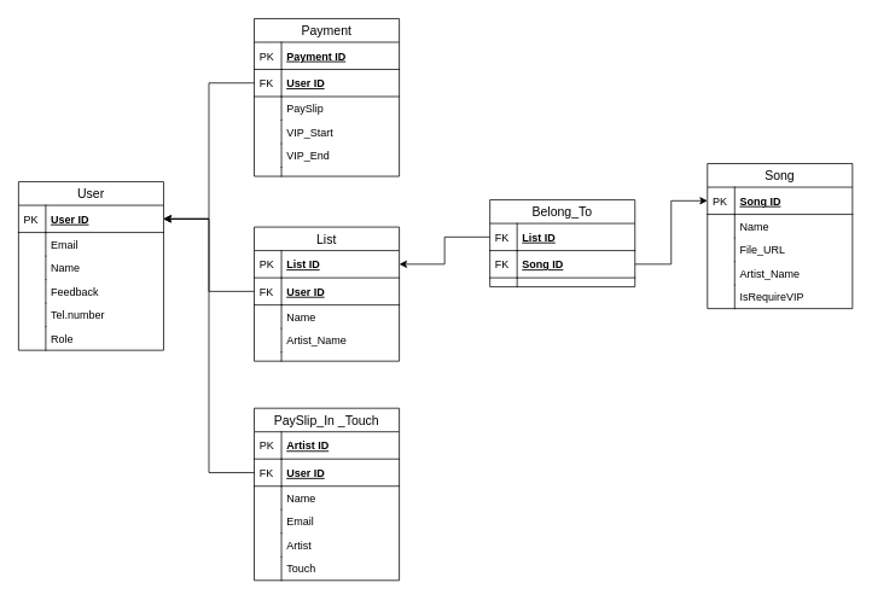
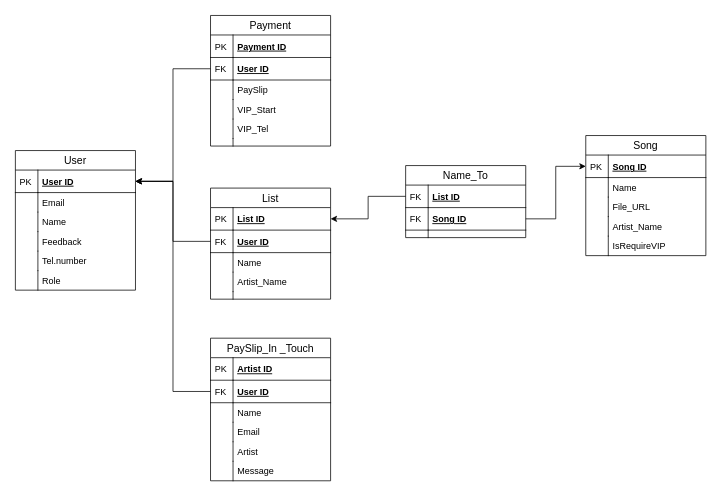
  <mxCell id="0" />
  <mxCell id="1" parent="0" />
  <mxCell id="2" value="User" style="swimlane;fontStyle=0;childLayout=stackLayout;horizontal=1;startSize=26;horizontalStack=0;resizeParent=1;resizeParentMax=0;resizeLast=0;collapsible=1;marginBottom=0;align=center;fontSize=14;" vertex="1" parent="1"><mxGeometry x="20" y="200" width="160" height="186" as="geometry" /></mxCell>
  <mxCell id="3" value="User ID" style="shape=partialRectangle;top=0;left=0;right=0;bottom=1;align=left;verticalAlign=middle;fillColor=none;spacingLeft=34;spacingRight=4;overflow=hidden;rotatable=0;points=[[0,0.5],[1,0.5]];portConstraint=eastwest;dropTarget=0;fontStyle=5;fontSize=12;" vertex="1" parent="2"><mxGeometry y="26" width="160" height="30" as="geometry" /></mxCell>
  <mxCell id="4" value="PK" style="shape=partialRectangle;top=0;left=0;bottom=0;fillColor=none;align=left;verticalAlign=middle;spacingLeft=4;spacingRight=4;overflow=hidden;rotatable=0;points=[];portConstraint=eastwest;part=1;fontSize=12;" vertex="1" connectable="0" parent="3"><mxGeometry width="30" height="30" as="geometry" /></mxCell>
  <mxCell id="5" value="Email" style="shape=partialRectangle;top=0;left=0;right=0;bottom=0;align=left;verticalAlign=top;fillColor=none;spacingLeft=34;spacingRight=4;overflow=hidden;rotatable=0;points=[[0,0.5],[1,0.5]];portConstraint=eastwest;dropTarget=0;fontSize=12;" vertex="1" parent="2"><mxGeometry y="56" width="160" height="26" as="geometry" /></mxCell>
  <mxCell id="6" value="" style="shape=partialRectangle;top=0;left=0;bottom=0;fillColor=none;align=left;verticalAlign=top;spacingLeft=4;spacingRight=4;overflow=hidden;rotatable=0;points=[];portConstraint=eastwest;part=1;fontSize=12;" vertex="1" connectable="0" parent="5"><mxGeometry width="30" height="26" as="geometry" /></mxCell>
  <mxCell id="7" value="Name" style="shape=partialRectangle;top=0;left=0;right=0;bottom=0;align=left;verticalAlign=top;fillColor=none;spacingLeft=34;spacingRight=4;overflow=hidden;rotatable=0;points=[[0,0.5],[1,0.5]];portConstraint=eastwest;dropTarget=0;fontSize=12;" vertex="1" parent="2"><mxGeometry y="82" width="160" height="26" as="geometry" /></mxCell>
  <mxCell id="8" value="" style="shape=partialRectangle;top=0;left=0;bottom=0;fillColor=none;align=left;verticalAlign=top;spacingLeft=4;spacingRight=4;overflow=hidden;rotatable=0;points=[];portConstraint=eastwest;part=1;fontSize=12;" vertex="1" connectable="0" parent="7"><mxGeometry width="30" height="26" as="geometry" /></mxCell>
  <mxCell id="9" value="Feedback" style="shape=partialRectangle;top=0;left=0;right=0;bottom=0;align=left;verticalAlign=top;fillColor=none;spacingLeft=34;spacingRight=4;overflow=hidden;rotatable=0;points=[[0,0.5],[1,0.5]];portConstraint=eastwest;dropTarget=0;fontSize=12;" vertex="1" parent="2"><mxGeometry y="108" width="160" height="26" as="geometry" /></mxCell>
  <mxCell id="10" value="" style="shape=partialRectangle;top=0;left=0;bottom=0;fillColor=none;align=left;verticalAlign=top;spacingLeft=4;spacingRight=4;overflow=hidden;rotatable=0;points=[];portConstraint=eastwest;part=1;fontSize=12;" vertex="1" connectable="0" parent="9"><mxGeometry width="30" height="26" as="geometry" /></mxCell>
  <mxCell id="11" value="Tel.number" style="shape=partialRectangle;top=0;left=0;right=0;bottom=0;align=left;verticalAlign=top;fillColor=none;spacingLeft=34;spacingRight=4;overflow=hidden;rotatable=0;points=[[0,0.5],[1,0.5]];portConstraint=eastwest;dropTarget=0;fontSize=12;" vertex="1" parent="2"><mxGeometry y="134" width="160" height="26" as="geometry" /></mxCell>
  <mxCell id="12" value="" style="shape=partialRectangle;top=0;left=0;bottom=0;fillColor=none;align=left;verticalAlign=top;spacingLeft=4;spacingRight=4;overflow=hidden;rotatable=0;points=[];portConstraint=eastwest;part=1;fontSize=12;" vertex="1" connectable="0" parent="11"><mxGeometry width="30" height="26" as="geometry" /></mxCell>
  <mxCell id="13" value="Role" style="shape=partialRectangle;top=0;left=0;right=0;bottom=0;align=left;verticalAlign=top;fillColor=none;spacingLeft=34;spacingRight=4;overflow=hidden;rotatable=0;points=[[0,0.5],[1,0.5]];portConstraint=eastwest;dropTarget=0;fontSize=12;" vertex="1" parent="2"><mxGeometry y="160" width="160" height="26" as="geometry" /></mxCell>
  <mxCell id="14" value="" style="shape=partialRectangle;top=0;left=0;bottom=0;fillColor=none;align=left;verticalAlign=top;spacingLeft=4;spacingRight=4;overflow=hidden;rotatable=0;points=[];portConstraint=eastwest;part=1;fontSize=12;" vertex="1" connectable="0" parent="13"><mxGeometry width="30" height="26" as="geometry" /></mxCell>
  <mxCell id="15" style="edgeStyle=orthogonalEdgeStyle;rounded=0;orthogonalLoop=1;jettySize=auto;html=1;exitX=0;exitY=0.5;exitDx=0;exitDy=0;" edge="1" parent="1" source="19" target="3"><mxGeometry relative="1" as="geometry" /></mxCell>
  <mxCell id="16" value="Payment" style="swimlane;fontStyle=0;childLayout=stackLayout;horizontal=1;startSize=26;horizontalStack=0;resizeParent=1;resizeParentMax=0;resizeLast=0;collapsible=1;marginBottom=0;align=center;fontSize=14;" vertex="1" parent="1"><mxGeometry x="280" y="20" width="160" height="174" as="geometry" /></mxCell>
  <mxCell id="17" value="Payment ID" style="shape=partialRectangle;top=0;left=0;right=0;bottom=1;align=left;verticalAlign=middle;fillColor=none;spacingLeft=34;spacingRight=4;overflow=hidden;rotatable=0;points=[[0,0.5],[1,0.5]];portConstraint=eastwest;dropTarget=0;fontStyle=5;fontSize=12;" vertex="1" parent="16"><mxGeometry y="26" width="160" height="30" as="geometry" /></mxCell>
  <mxCell id="18" value="PK" style="shape=partialRectangle;top=0;left=0;bottom=0;fillColor=none;align=left;verticalAlign=middle;spacingLeft=4;spacingRight=4;overflow=hidden;rotatable=0;points=[];portConstraint=eastwest;part=1;fontSize=12;" vertex="1" connectable="0" parent="17"><mxGeometry width="30" height="30" as="geometry" /></mxCell>
  <mxCell id="19" value="User ID" style="shape=partialRectangle;top=0;left=0;right=0;bottom=1;align=left;verticalAlign=middle;fillColor=none;spacingLeft=34;spacingRight=4;overflow=hidden;rotatable=0;points=[[0,0.5],[1,0.5]];portConstraint=eastwest;dropTarget=0;fontStyle=5;fontSize=12;" vertex="1" parent="16"><mxGeometry y="56" width="160" height="30" as="geometry" /></mxCell>
  <mxCell id="20" value="FK" style="shape=partialRectangle;top=0;left=0;bottom=0;fillColor=none;align=left;verticalAlign=middle;spacingLeft=4;spacingRight=4;overflow=hidden;rotatable=0;points=[];portConstraint=eastwest;part=1;fontSize=12;" vertex="1" connectable="0" parent="19"><mxGeometry width="30" height="30" as="geometry" /></mxCell>
  <mxCell id="21" value="PaySlip" style="shape=partialRectangle;top=0;left=0;right=0;bottom=0;align=left;verticalAlign=top;fillColor=none;spacingLeft=34;spacingRight=4;overflow=hidden;rotatable=0;points=[[0,0.5],[1,0.5]];portConstraint=eastwest;dropTarget=0;fontSize=12;" vertex="1" parent="16"><mxGeometry y="86" width="160" height="26" as="geometry" /></mxCell>
  <mxCell id="22" value="" style="shape=partialRectangle;top=0;left=0;bottom=0;fillColor=none;align=left;verticalAlign=top;spacingLeft=4;spacingRight=4;overflow=hidden;rotatable=0;points=[];portConstraint=eastwest;part=1;fontSize=12;" vertex="1" connectable="0" parent="21"><mxGeometry width="30" height="26" as="geometry" /></mxCell>
  <mxCell id="23" value="VIP_Start" style="shape=partialRectangle;top=0;left=0;right=0;bottom=0;align=left;verticalAlign=top;fillColor=none;spacingLeft=34;spacingRight=4;overflow=hidden;rotatable=0;points=[[0,0.5],[1,0.5]];portConstraint=eastwest;dropTarget=0;fontSize=12;" vertex="1" parent="16"><mxGeometry y="112" width="160" height="26" as="geometry" /></mxCell>
  <mxCell id="24" value="" style="shape=partialRectangle;top=0;left=0;bottom=0;fillColor=none;align=left;verticalAlign=top;spacingLeft=4;spacingRight=4;overflow=hidden;rotatable=0;points=[];portConstraint=eastwest;part=1;fontSize=12;" vertex="1" connectable="0" parent="23"><mxGeometry width="30" height="26" as="geometry" /></mxCell>
- <mxCell id="25" value="VIP_End" style="shape=partialRectangle;top=0;left=0;right=0;bottom=0;align=left;verticalAlign=top;fillColor=none;spacingLeft=34;spacingRight=4;overflow=hidden;rotatable=0;points=[[0,0.5],[1,0.5]];portConstraint=eastwest;dropTarget=0;fontSize=12;" vertex="1" parent="16"><mxGeometry y="138" width="160" height="26" as="geometry" /></mxCell>
+ <mxCell id="25" value="VIP_Tel" style="shape=partialRectangle;top=0;left=0;right=0;bottom=0;align=left;verticalAlign=top;fillColor=none;spacingLeft=34;spacingRight=4;overflow=hidden;rotatable=0;points=[[0,0.5],[1,0.5]];portConstraint=eastwest;dropTarget=0;fontSize=12;" vertex="1" parent="16"><mxGeometry y="138" width="160" height="26" as="geometry" /></mxCell>
  <mxCell id="26" value="" style="shape=partialRectangle;top=0;left=0;bottom=0;fillColor=none;align=left;verticalAlign=top;spacingLeft=4;spacingRight=4;overflow=hidden;rotatable=0;points=[];portConstraint=eastwest;part=1;fontSize=12;" vertex="1" connectable="0" parent="25"><mxGeometry width="30" height="26" as="geometry" /></mxCell>
  <mxCell id="27" value="" style="shape=partialRectangle;top=0;left=0;right=0;bottom=0;align=left;verticalAlign=top;fillColor=none;spacingLeft=34;spacingRight=4;overflow=hidden;rotatable=0;points=[[0,0.5],[1,0.5]];portConstraint=eastwest;dropTarget=0;fontSize=12;" vertex="1" parent="16"><mxGeometry y="164" width="160" height="10" as="geometry" /></mxCell>
  <mxCell id="28" value="" style="shape=partialRectangle;top=0;left=0;bottom=0;fillColor=none;align=left;verticalAlign=top;spacingLeft=4;spacingRight=4;overflow=hidden;rotatable=0;points=[];portConstraint=eastwest;part=1;fontSize=12;" vertex="1" connectable="0" parent="27"><mxGeometry width="30" height="10" as="geometry" /></mxCell>
  <mxCell id="29" value="List" style="swimlane;fontStyle=0;childLayout=stackLayout;horizontal=1;startSize=26;horizontalStack=0;resizeParent=1;resizeParentMax=0;resizeLast=0;collapsible=1;marginBottom=0;align=center;fontSize=14;" vertex="1" parent="1"><mxGeometry x="280" y="250" width="160" height="148" as="geometry" /></mxCell>
  <mxCell id="30" value="List ID" style="shape=partialRectangle;top=0;left=0;right=0;bottom=1;align=left;verticalAlign=middle;fillColor=none;spacingLeft=34;spacingRight=4;overflow=hidden;rotatable=0;points=[[0,0.5],[1,0.5]];portConstraint=eastwest;dropTarget=0;fontStyle=5;fontSize=12;" vertex="1" parent="29"><mxGeometry y="26" width="160" height="30" as="geometry" /></mxCell>
  <mxCell id="31" value="PK" style="shape=partialRectangle;top=0;left=0;bottom=0;fillColor=none;align=left;verticalAlign=middle;spacingLeft=4;spacingRight=4;overflow=hidden;rotatable=0;points=[];portConstraint=eastwest;part=1;fontSize=12;" vertex="1" connectable="0" parent="30"><mxGeometry width="30" height="30" as="geometry" /></mxCell>
  <mxCell id="32" value="User ID" style="shape=partialRectangle;top=0;left=0;right=0;bottom=1;align=left;verticalAlign=middle;fillColor=none;spacingLeft=34;spacingRight=4;overflow=hidden;rotatable=0;points=[[0,0.5],[1,0.5]];portConstraint=eastwest;dropTarget=0;fontStyle=5;fontSize=12;" vertex="1" parent="29"><mxGeometry y="56" width="160" height="30" as="geometry" /></mxCell>
  <mxCell id="33" value="FK" style="shape=partialRectangle;top=0;left=0;bottom=0;fillColor=none;align=left;verticalAlign=middle;spacingLeft=4;spacingRight=4;overflow=hidden;rotatable=0;points=[];portConstraint=eastwest;part=1;fontSize=12;" vertex="1" connectable="0" parent="32"><mxGeometry width="30" height="30" as="geometry" /></mxCell>
  <mxCell id="34" value="Name" style="shape=partialRectangle;top=0;left=0;right=0;bottom=0;align=left;verticalAlign=top;fillColor=none;spacingLeft=34;spacingRight=4;overflow=hidden;rotatable=0;points=[[0,0.5],[1,0.5]];portConstraint=eastwest;dropTarget=0;fontSize=12;" vertex="1" parent="29"><mxGeometry y="86" width="160" height="26" as="geometry" /></mxCell>
  <mxCell id="35" value="" style="shape=partialRectangle;top=0;left=0;bottom=0;fillColor=none;align=left;verticalAlign=top;spacingLeft=4;spacingRight=4;overflow=hidden;rotatable=0;points=[];portConstraint=eastwest;part=1;fontSize=12;" vertex="1" connectable="0" parent="34"><mxGeometry width="30" height="26" as="geometry" /></mxCell>
  <mxCell id="36" value="Artist_Name" style="shape=partialRectangle;top=0;left=0;right=0;bottom=0;align=left;verticalAlign=top;fillColor=none;spacingLeft=34;spacingRight=4;overflow=hidden;rotatable=0;points=[[0,0.5],[1,0.5]];portConstraint=eastwest;dropTarget=0;fontSize=12;" vertex="1" parent="29"><mxGeometry y="112" width="160" height="26" as="geometry" /></mxCell>
  <mxCell id="37" value="" style="shape=partialRectangle;top=0;left=0;bottom=0;fillColor=none;align=left;verticalAlign=top;spacingLeft=4;spacingRight=4;overflow=hidden;rotatable=0;points=[];portConstraint=eastwest;part=1;fontSize=12;" vertex="1" connectable="0" parent="36"><mxGeometry width="30" height="26" as="geometry" /></mxCell>
  <mxCell id="38" value="" style="shape=partialRectangle;top=0;left=0;right=0;bottom=0;align=left;verticalAlign=top;fillColor=none;spacingLeft=34;spacingRight=4;overflow=hidden;rotatable=0;points=[[0,0.5],[1,0.5]];portConstraint=eastwest;dropTarget=0;fontSize=12;" vertex="1" parent="29"><mxGeometry y="138" width="160" height="10" as="geometry" /></mxCell>
  <mxCell id="39" value="" style="shape=partialRectangle;top=0;left=0;bottom=0;fillColor=none;align=left;verticalAlign=top;spacingLeft=4;spacingRight=4;overflow=hidden;rotatable=0;points=[];portConstraint=eastwest;part=1;fontSize=12;" vertex="1" connectable="0" parent="38"><mxGeometry width="30" height="10" as="geometry" /></mxCell>
  <mxCell id="40" style="edgeStyle=orthogonalEdgeStyle;rounded=0;orthogonalLoop=1;jettySize=auto;html=1;exitX=0;exitY=0.5;exitDx=0;exitDy=0;" edge="1" parent="1" source="32" target="3"><mxGeometry relative="1" as="geometry" /></mxCell>
  <mxCell id="41" value="PaySlip_In _Touch" style="swimlane;fontStyle=0;childLayout=stackLayout;horizontal=1;startSize=26;horizontalStack=0;resizeParent=1;resizeParentMax=0;resizeLast=0;collapsible=1;marginBottom=0;align=center;fontSize=14;" vertex="1" parent="1"><mxGeometry x="280" y="450" width="160" height="190" as="geometry" /></mxCell>
  <mxCell id="42" value="Artist ID" style="shape=partialRectangle;top=0;left=0;right=0;bottom=1;align=left;verticalAlign=middle;fillColor=none;spacingLeft=34;spacingRight=4;overflow=hidden;rotatable=0;points=[[0,0.5],[1,0.5]];portConstraint=eastwest;dropTarget=0;fontStyle=5;fontSize=12;" vertex="1" parent="41"><mxGeometry y="26" width="160" height="30" as="geometry" /></mxCell>
  <mxCell id="43" value="PK" style="shape=partialRectangle;top=0;left=0;bottom=0;fillColor=none;align=left;verticalAlign=middle;spacingLeft=4;spacingRight=4;overflow=hidden;rotatable=0;points=[];portConstraint=eastwest;part=1;fontSize=12;" vertex="1" connectable="0" parent="42"><mxGeometry width="30" height="30" as="geometry" /></mxCell>
  <mxCell id="44" value="User ID" style="shape=partialRectangle;top=0;left=0;right=0;bottom=1;align=left;verticalAlign=middle;fillColor=none;spacingLeft=34;spacingRight=4;overflow=hidden;rotatable=0;points=[[0,0.5],[1,0.5]];portConstraint=eastwest;dropTarget=0;fontStyle=5;fontSize=12;" vertex="1" parent="41"><mxGeometry y="56" width="160" height="30" as="geometry" /></mxCell>
  <mxCell id="45" value="FK" style="shape=partialRectangle;top=0;left=0;bottom=0;fillColor=none;align=left;verticalAlign=middle;spacingLeft=4;spacingRight=4;overflow=hidden;rotatable=0;points=[];portConstraint=eastwest;part=1;fontSize=12;" vertex="1" connectable="0" parent="44"><mxGeometry width="30" height="30" as="geometry" /></mxCell>
  <mxCell id="46" value="Name" style="shape=partialRectangle;top=0;left=0;right=0;bottom=0;align=left;verticalAlign=top;fillColor=none;spacingLeft=34;spacingRight=4;overflow=hidden;rotatable=0;points=[[0,0.5],[1,0.5]];portConstraint=eastwest;dropTarget=0;fontSize=12;" vertex="1" parent="41"><mxGeometry y="86" width="160" height="26" as="geometry" /></mxCell>
  <mxCell id="47" value="" style="shape=partialRectangle;top=0;left=0;bottom=0;fillColor=none;align=left;verticalAlign=top;spacingLeft=4;spacingRight=4;overflow=hidden;rotatable=0;points=[];portConstraint=eastwest;part=1;fontSize=12;" vertex="1" connectable="0" parent="46"><mxGeometry width="30" height="26" as="geometry" /></mxCell>
  <mxCell id="48" value="Email" style="shape=partialRectangle;top=0;left=0;right=0;bottom=0;align=left;verticalAlign=top;fillColor=none;spacingLeft=34;spacingRight=4;overflow=hidden;rotatable=0;points=[[0,0.5],[1,0.5]];portConstraint=eastwest;dropTarget=0;fontSize=12;" vertex="1" parent="41"><mxGeometry y="112" width="160" height="26" as="geometry" /></mxCell>
  <mxCell id="49" value="" style="shape=partialRectangle;top=0;left=0;bottom=0;fillColor=none;align=left;verticalAlign=top;spacingLeft=4;spacingRight=4;overflow=hidden;rotatable=0;points=[];portConstraint=eastwest;part=1;fontSize=12;" vertex="1" connectable="0" parent="48"><mxGeometry width="30" height="26" as="geometry" /></mxCell>
  <mxCell id="50" value="Artist" style="shape=partialRectangle;top=0;left=0;right=0;bottom=0;align=left;verticalAlign=top;fillColor=none;spacingLeft=34;spacingRight=4;overflow=hidden;rotatable=0;points=[[0,0.5],[1,0.5]];portConstraint=eastwest;dropTarget=0;fontSize=12;" vertex="1" parent="41"><mxGeometry y="138" width="160" height="26" as="geometry" /></mxCell>
  <mxCell id="51" value="" style="shape=partialRectangle;top=0;left=0;bottom=0;fillColor=none;align=left;verticalAlign=top;spacingLeft=4;spacingRight=4;overflow=hidden;rotatable=0;points=[];portConstraint=eastwest;part=1;fontSize=12;" vertex="1" connectable="0" parent="50"><mxGeometry width="30" height="26" as="geometry" /></mxCell>
- <mxCell id="52" value="Touch" style="shape=partialRectangle;top=0;left=0;right=0;bottom=0;align=left;verticalAlign=top;fillColor=none;spacingLeft=34;spacingRight=4;overflow=hidden;rotatable=0;points=[[0,0.5],[1,0.5]];portConstraint=eastwest;dropTarget=0;fontSize=12;" vertex="1" parent="41"><mxGeometry y="164" width="160" height="26" as="geometry" /></mxCell>
+ <mxCell id="52" value="Message" style="shape=partialRectangle;top=0;left=0;right=0;bottom=0;align=left;verticalAlign=top;fillColor=none;spacingLeft=34;spacingRight=4;overflow=hidden;rotatable=0;points=[[0,0.5],[1,0.5]];portConstraint=eastwest;dropTarget=0;fontSize=12;" vertex="1" parent="41"><mxGeometry y="164" width="160" height="26" as="geometry" /></mxCell>
  <mxCell id="53" value="" style="shape=partialRectangle;top=0;left=0;bottom=0;fillColor=none;align=left;verticalAlign=top;spacingLeft=4;spacingRight=4;overflow=hidden;rotatable=0;points=[];portConstraint=eastwest;part=1;fontSize=12;" vertex="1" connectable="0" parent="52"><mxGeometry width="30" height="26" as="geometry" /></mxCell>
  <mxCell id="54" style="edgeStyle=orthogonalEdgeStyle;rounded=0;orthogonalLoop=1;jettySize=auto;html=1;exitX=0;exitY=0.5;exitDx=0;exitDy=0;" edge="1" parent="1" source="44" target="3"><mxGeometry relative="1" as="geometry" /></mxCell>
  <mxCell id="55" style="edgeStyle=orthogonalEdgeStyle;rounded=0;orthogonalLoop=1;jettySize=auto;html=1;exitX=0;exitY=0.5;exitDx=0;exitDy=0;" edge="1" parent="1" source="69" target="30"><mxGeometry relative="1" as="geometry" /></mxCell>
  <mxCell id="56" style="edgeStyle=orthogonalEdgeStyle;rounded=0;orthogonalLoop=1;jettySize=auto;html=1;exitX=1;exitY=0.5;exitDx=0;exitDy=0;" edge="1" parent="1" source="71" target="58"><mxGeometry relative="1" as="geometry" /></mxCell>
  <mxCell id="57" value="Song" style="swimlane;fontStyle=0;childLayout=stackLayout;horizontal=1;startSize=26;horizontalStack=0;resizeParent=1;resizeParentMax=0;resizeLast=0;collapsible=1;marginBottom=0;align=center;fontSize=14;" vertex="1" parent="1"><mxGeometry x="780" y="180" width="160" height="160" as="geometry" /></mxCell>
  <mxCell id="58" value="Song ID" style="shape=partialRectangle;top=0;left=0;right=0;bottom=1;align=left;verticalAlign=middle;fillColor=none;spacingLeft=34;spacingRight=4;overflow=hidden;rotatable=0;points=[[0,0.5],[1,0.5]];portConstraint=eastwest;dropTarget=0;fontStyle=5;fontSize=12;" vertex="1" parent="57"><mxGeometry y="26" width="160" height="30" as="geometry" /></mxCell>
  <mxCell id="59" value="PK" style="shape=partialRectangle;top=0;left=0;bottom=0;fillColor=none;align=left;verticalAlign=middle;spacingLeft=4;spacingRight=4;overflow=hidden;rotatable=0;points=[];portConstraint=eastwest;part=1;fontSize=12;" vertex="1" connectable="0" parent="58"><mxGeometry width="30" height="30" as="geometry" /></mxCell>
  <mxCell id="60" value="Name" style="shape=partialRectangle;top=0;left=0;right=0;bottom=0;align=left;verticalAlign=top;fillColor=none;spacingLeft=34;spacingRight=4;overflow=hidden;rotatable=0;points=[[0,0.5],[1,0.5]];portConstraint=eastwest;dropTarget=0;fontSize=12;" vertex="1" parent="57"><mxGeometry y="56" width="160" height="26" as="geometry" /></mxCell>
  <mxCell id="61" value="" style="shape=partialRectangle;top=0;left=0;bottom=0;fillColor=none;align=left;verticalAlign=top;spacingLeft=4;spacingRight=4;overflow=hidden;rotatable=0;points=[];portConstraint=eastwest;part=1;fontSize=12;" vertex="1" connectable="0" parent="60"><mxGeometry width="30" height="26" as="geometry" /></mxCell>
  <mxCell id="62" value="File_URL" style="shape=partialRectangle;top=0;left=0;right=0;bottom=0;align=left;verticalAlign=top;fillColor=none;spacingLeft=34;spacingRight=4;overflow=hidden;rotatable=0;points=[[0,0.5],[1,0.5]];portConstraint=eastwest;dropTarget=0;fontSize=12;" vertex="1" parent="57"><mxGeometry y="82" width="160" height="26" as="geometry" /></mxCell>
  <mxCell id="63" value="" style="shape=partialRectangle;top=0;left=0;bottom=0;fillColor=none;align=left;verticalAlign=top;spacingLeft=4;spacingRight=4;overflow=hidden;rotatable=0;points=[];portConstraint=eastwest;part=1;fontSize=12;" vertex="1" connectable="0" parent="62"><mxGeometry width="30" height="26" as="geometry" /></mxCell>
  <mxCell id="64" value="Artist_Name" style="shape=partialRectangle;top=0;left=0;right=0;bottom=0;align=left;verticalAlign=top;fillColor=none;spacingLeft=34;spacingRight=4;overflow=hidden;rotatable=0;points=[[0,0.5],[1,0.5]];portConstraint=eastwest;dropTarget=0;fontSize=12;" vertex="1" parent="57"><mxGeometry y="108" width="160" height="26" as="geometry" /></mxCell>
  <mxCell id="65" value="" style="shape=partialRectangle;top=0;left=0;bottom=0;fillColor=none;align=left;verticalAlign=top;spacingLeft=4;spacingRight=4;overflow=hidden;rotatable=0;points=[];portConstraint=eastwest;part=1;fontSize=12;" vertex="1" connectable="0" parent="64"><mxGeometry width="30" height="26" as="geometry" /></mxCell>
  <mxCell id="66" value="IsRequireVIP" style="shape=partialRectangle;top=0;left=0;right=0;bottom=0;align=left;verticalAlign=top;fillColor=none;spacingLeft=34;spacingRight=4;overflow=hidden;rotatable=0;points=[[0,0.5],[1,0.5]];portConstraint=eastwest;dropTarget=0;fontSize=12;" vertex="1" parent="57"><mxGeometry y="134" width="160" height="26" as="geometry" /></mxCell>
  <mxCell id="67" value="" style="shape=partialRectangle;top=0;left=0;bottom=0;fillColor=none;align=left;verticalAlign=top;spacingLeft=4;spacingRight=4;overflow=hidden;rotatable=0;points=[];portConstraint=eastwest;part=1;fontSize=12;" vertex="1" connectable="0" parent="66"><mxGeometry width="30" height="26" as="geometry" /></mxCell>
- <mxCell id="68" value="Belong_To" style="swimlane;fontStyle=0;childLayout=stackLayout;horizontal=1;startSize=26;horizontalStack=0;resizeParent=1;resizeParentMax=0;resizeLast=0;collapsible=1;marginBottom=0;align=center;fontSize=14;" vertex="1" parent="1"><mxGeometry x="540" y="220" width="160" height="96" as="geometry" /></mxCell>
+ <mxCell id="68" value="Name_To" style="swimlane;fontStyle=0;childLayout=stackLayout;horizontal=1;startSize=26;horizontalStack=0;resizeParent=1;resizeParentMax=0;resizeLast=0;collapsible=1;marginBottom=0;align=center;fontSize=14;" vertex="1" parent="1"><mxGeometry x="540" y="220" width="160" height="96" as="geometry" /></mxCell>
  <mxCell id="69" value="List ID" style="shape=partialRectangle;top=0;left=0;right=0;bottom=1;align=left;verticalAlign=middle;fillColor=none;spacingLeft=34;spacingRight=4;overflow=hidden;rotatable=0;points=[[0,0.5],[1,0.5]];portConstraint=eastwest;dropTarget=0;fontStyle=5;fontSize=12;" vertex="1" parent="68"><mxGeometry y="26" width="160" height="30" as="geometry" /></mxCell>
  <mxCell id="70" value="FK" style="shape=partialRectangle;top=0;left=0;bottom=0;fillColor=none;align=left;verticalAlign=middle;spacingLeft=4;spacingRight=4;overflow=hidden;rotatable=0;points=[];portConstraint=eastwest;part=1;fontSize=12;" vertex="1" connectable="0" parent="69"><mxGeometry width="30" height="30" as="geometry" /></mxCell>
  <mxCell id="71" value="Song ID" style="shape=partialRectangle;top=0;left=0;right=0;bottom=1;align=left;verticalAlign=middle;fillColor=none;spacingLeft=34;spacingRight=4;overflow=hidden;rotatable=0;points=[[0,0.5],[1,0.5]];portConstraint=eastwest;dropTarget=0;fontStyle=5;fontSize=12;" vertex="1" parent="68"><mxGeometry y="56" width="160" height="30" as="geometry" /></mxCell>
  <mxCell id="72" value="FK" style="shape=partialRectangle;top=0;left=0;bottom=0;fillColor=none;align=left;verticalAlign=middle;spacingLeft=4;spacingRight=4;overflow=hidden;rotatable=0;points=[];portConstraint=eastwest;part=1;fontSize=12;" vertex="1" connectable="0" parent="71"><mxGeometry width="30" height="30" as="geometry" /></mxCell>
  <mxCell id="73" value="" style="shape=partialRectangle;top=0;left=0;right=0;bottom=0;align=left;verticalAlign=top;fillColor=none;spacingLeft=34;spacingRight=4;overflow=hidden;rotatable=0;points=[[0,0.5],[1,0.5]];portConstraint=eastwest;dropTarget=0;fontSize=12;" vertex="1" parent="68"><mxGeometry y="86" width="160" height="10" as="geometry" /></mxCell>
  <mxCell id="74" value="" style="shape=partialRectangle;top=0;left=0;bottom=0;fillColor=none;align=left;verticalAlign=top;spacingLeft=4;spacingRight=4;overflow=hidden;rotatable=0;points=[];portConstraint=eastwest;part=1;fontSize=12;" vertex="1" connectable="0" parent="73"><mxGeometry width="30" height="10" as="geometry" /></mxCell>
